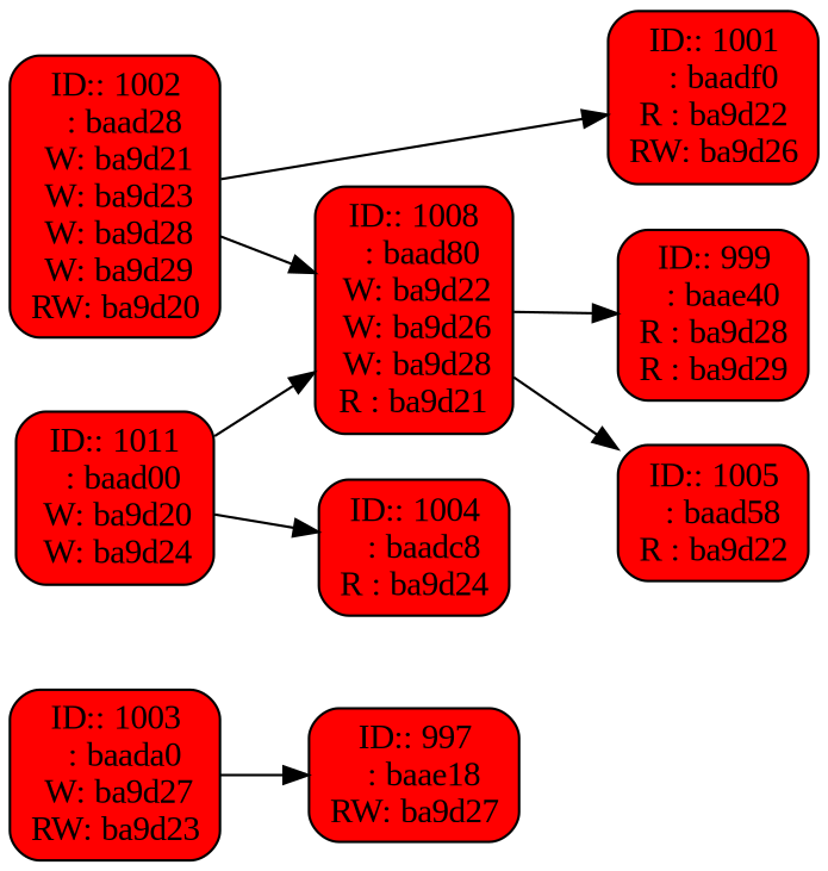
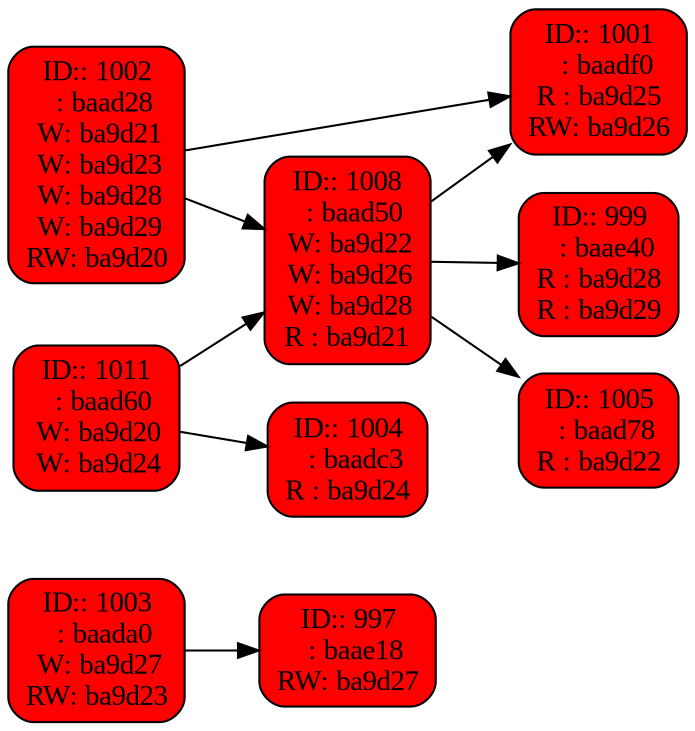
  digraph {
    fontname="Liberation Serif"
    rankdir=LR
    node [fillcolor=red fontname="Liberation Serif" shape=Mrecord style=filled]
    edge [fontname="Liberation Serif"]
    n1 [label=<<table border="0" cellpadding="0" cellspacing="0"><tr><td align="center">ID:: 997</td></tr><tr><td align="center">  : baae18</td></tr><tr><td align="center">RW: ba9d27</td></tr></table>>]
    n2 [label=<<table border="0" cellpadding="0" cellspacing="0"><tr><td align="center">ID:: 999</td></tr><tr><td align="center">  : baae40</td></tr><tr><td align="center">R : ba9d28</td></tr><tr><td align="center">R : ba9d29</td></tr></table>>]
-   n3 [label=<<table border="0" cellpadding="0" cellspacing="0"><tr><td align="center">ID:: 1001</td></tr><tr><td align="center">  : baadf0</td></tr><tr><td align="center">R : ba9d22</td></tr><tr><td align="center">RW: ba9d26</td></tr></table>>]
+   n3 [label=<<table border="0" cellpadding="0" cellspacing="0"><tr><td align="center">ID:: 1001</td></tr><tr><td align="center">  : baadf0</td></tr><tr><td align="center">R : ba9d25</td></tr><tr><td align="center">RW: ba9d26</td></tr></table>>]
    n4 [label=<<table border="0" cellpadding="0" cellspacing="0"><tr><td align="center">ID:: 1002</td></tr><tr><td align="center">  : baad28</td></tr><tr><td align="center"> W: ba9d21</td></tr><tr><td align="center"> W: ba9d23</td></tr><tr><td align="center"> W: ba9d28</td></tr><tr><td align="center"> W: ba9d29</td></tr><tr><td align="center">RW: ba9d20</td></tr></table>>]
-   n5 [label=<<table border="0" cellpadding="0" cellspacing="0"><tr><td align="center">ID:: 1008</td></tr><tr><td align="center">  : baad80</td></tr><tr><td align="center"> W: ba9d22</td></tr><tr><td align="center"> W: ba9d26</td></tr><tr><td align="center"> W: ba9d28</td></tr><tr><td align="center">R : ba9d21</td></tr></table>>]
-   n6 [label=<<table border="0" cellpadding="0" cellspacing="0"><tr><td align="center">ID:: 1005</td></tr><tr><td align="center">  : baad58</td></tr><tr><td align="center">R : ba9d22</td></tr></table>>]
+   n5 [label=<<table border="0" cellpadding="0" cellspacing="0"><tr><td align="center">ID:: 1008</td></tr><tr><td align="center">  : baad50</td></tr><tr><td align="center"> W: ba9d22</td></tr><tr><td align="center"> W: ba9d26</td></tr><tr><td align="center"> W: ba9d28</td></tr><tr><td align="center">R : ba9d21</td></tr></table>>]
+   n6 [label=<<table border="0" cellpadding="0" cellspacing="0"><tr><td align="center">ID:: 1005</td></tr><tr><td align="center">  : baad78</td></tr><tr><td align="center">R : ba9d22</td></tr></table>>]
    n7 [label=<<table border="0" cellpadding="0" cellspacing="0"><tr><td align="center">ID:: 1003</td></tr><tr><td align="center">  : baada0</td></tr><tr><td align="center"> W: ba9d27</td></tr><tr><td align="center">RW: ba9d23</td></tr></table>>]
-   n8 [label=<<table border="0" cellpadding="0" cellspacing="0"><tr><td align="center">ID:: 1004</td></tr><tr><td align="center">  : baadc8</td></tr><tr><td align="center">R : ba9d24</td></tr></table>>]
-   n9 [label=<<table border="0" cellpadding="0" cellspacing="0"><tr><td align="center">ID:: 1011</td></tr><tr><td align="center">  : baad00</td></tr><tr><td align="center"> W: ba9d20</td></tr><tr><td align="center"> W: ba9d24</td></tr></table>>]
+   n8 [label=<<table border="0" cellpadding="0" cellspacing="0"><tr><td align="center">ID:: 1004</td></tr><tr><td align="center">  : baadc3</td></tr><tr><td align="center">R : ba9d24</td></tr></table>>]
+   n9 [label=<<table border="0" cellpadding="0" cellspacing="0"><tr><td align="center">ID:: 1011</td></tr><tr><td align="center">  : baad60</td></tr><tr><td align="center"> W: ba9d20</td></tr><tr><td align="center"> W: ba9d24</td></tr></table>>]
    n4 -> n3
    n4 -> n5
    n5 -> n2
+   n5 -> n3
    n5 -> n6
    n7 -> n1
    n9 -> n5
    n9 -> n8
  }
